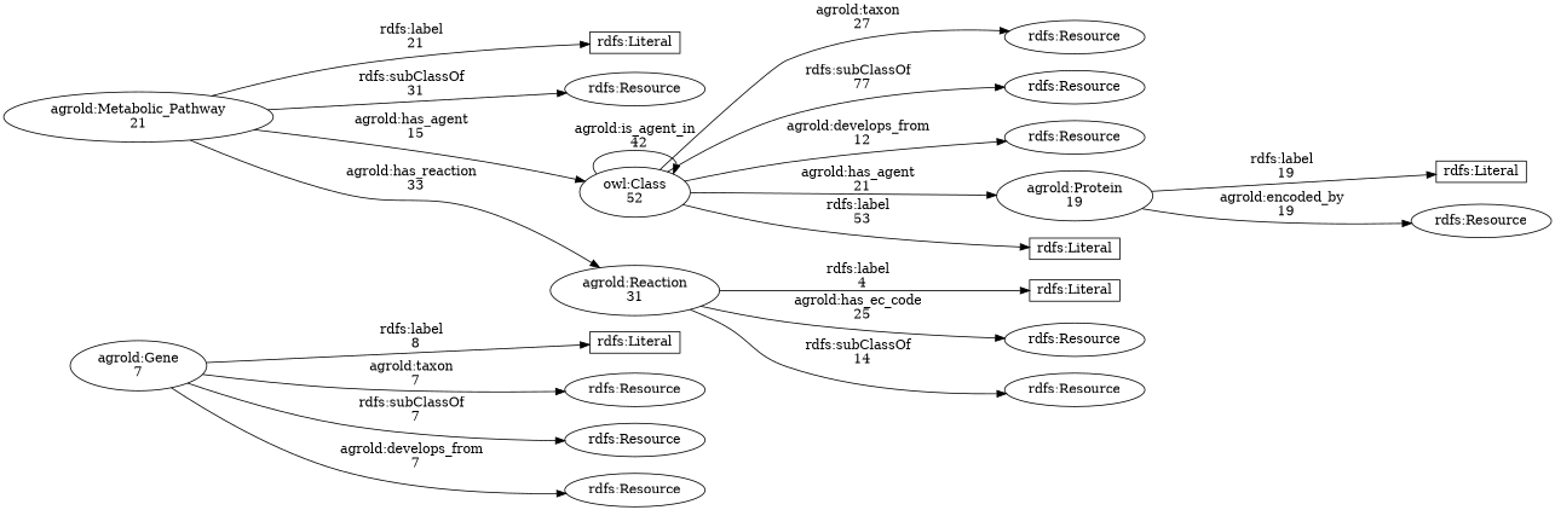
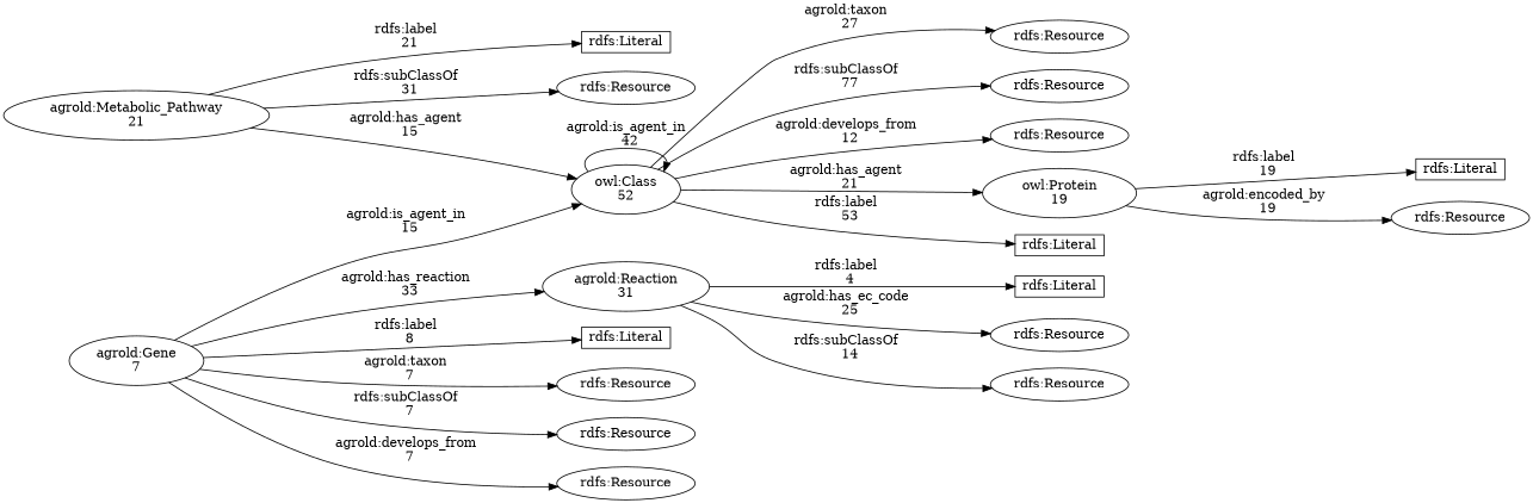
  digraph {
    rankdir=LR
    ranksep=2
    n1 [label="agrold:Gene\n7"]
    n2 [label="owl:Class\n52"]
    n3 [height=0.3 label="rdfs:Literal" shape=box]
    n4 [label="rdfs:Resource"]
    n5 [label="rdfs:Resource"]
    n6 [label="rdfs:Resource"]
    n7 [height=0.3 label="rdfs:Literal" shape=box]
    n8 [label="rdfs:Resource"]
    n9 [label="rdfs:Resource"]
    n10 [label="rdfs:Resource"]
-   n11 [label="agrold:Protein\n19"]
+   n11 [label="owl:Protein\n19"]
    n12 [label="agrold:Metabolic_Pathway\n21"]
    n13 [label="agrold:Reaction\n31"]
    n14 [height=0.3 label="rdfs:Literal" shape=box]
    n15 [label="rdfs:Resource"]
    n16 [height=0.3 label="rdfs:Literal" shape=box]
    n17 [label="rdfs:Resource"]
    n18 [height=0.3 label="rdfs:Literal" shape=box]
    n19 [label="rdfs:Resource"]
    n20 [label="rdfs:Resource"]
+   n1 -> n2 [label="agrold:is_agent_in\n  15"]
    n1 -> n3 [label="rdfs:label\n  8"]
    n1 -> n4 [label="agrold:taxon\n  7"]
    n1 -> n5 [label="rdfs:subClassOf\n  7"]
    n1 -> n6 [label="agrold:develops_from\n  7"]
    n2 -> n2 [label="agrold:is_agent_in\n  42"]
    n2 -> n7 [label="rdfs:label\n  53"]
    n2 -> n8 [label="agrold:taxon\n  27"]
    n2 -> n9 [label="rdfs:subClassOf\n  77"]
    n2 -> n10 [label="agrold:develops_from\n  12"]
    n2 -> n11 [label="agrold:has_agent\n  21"]
    n11 -> n16 [label="rdfs:label\n  19"]
    n11 -> n17 [label="agrold:encoded_by\n  19"]
    n12 -> n2 [label="agrold:has_agent\n  15"]
-   n12 -> n13 [label="agrold:has_reaction\n  33"]
+   n1 -> n13 [label="agrold:has_reaction\n  33"]
    n12 -> n14 [label="rdfs:label\n  21"]
    n12 -> n15 [label="rdfs:subClassOf\n  31"]
    n13 -> n18 [label="rdfs:label\n  4"]
    n13 -> n19 [label="agrold:has_ec_code\n  25"]
    n13 -> n20 [label="rdfs:subClassOf\n  14"]
  }
